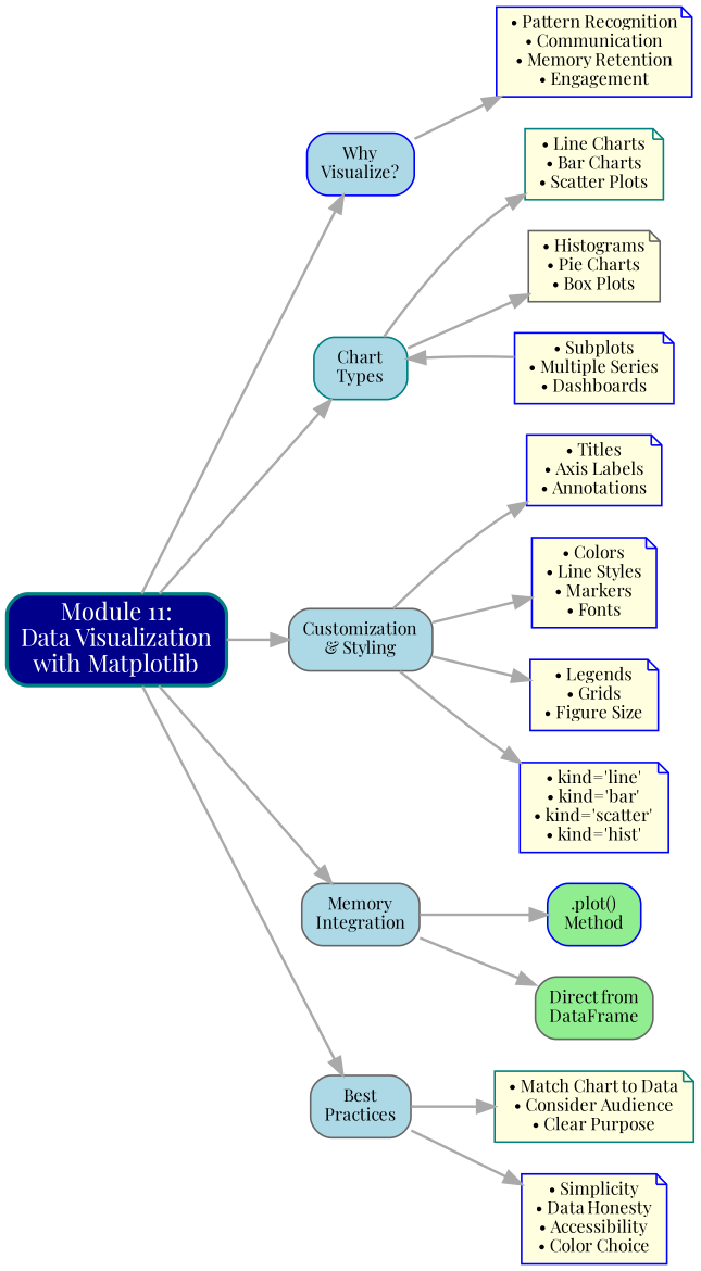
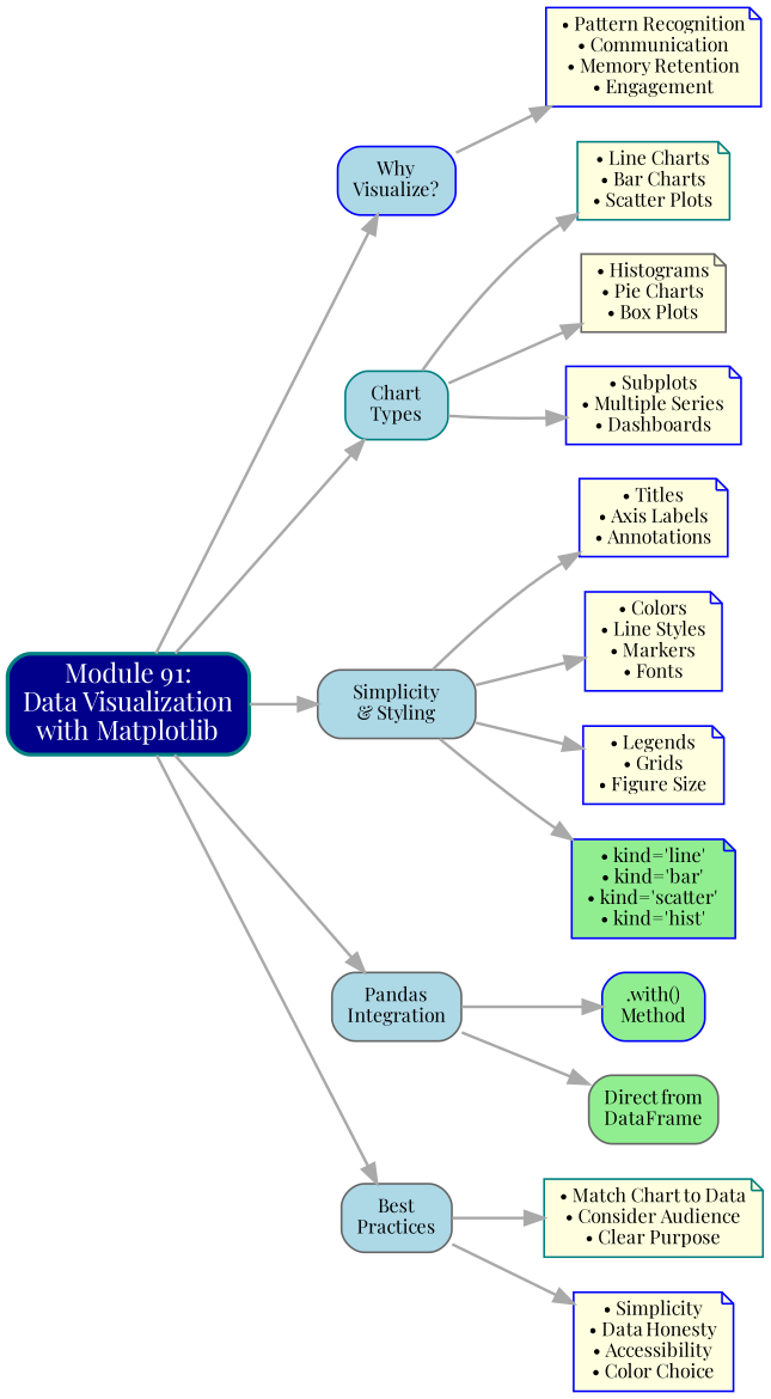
  digraph {
    fontname="Playfair Display"
    rankdir=LR
    node [color=blue fillcolor=lightyellow fontname="Playfair Display" fontsize=10 shape=note style="rounded,filled"]
    edge [color=darkgray fontname="Playfair Display" penwidth=1.5]
-   n1 [color=teal fillcolor=darkblue fontcolor=white fontsize=14 label="Module 11:\nData Visualization\nwith Matplotlib" penwidth=2 shape=box]
+   n1 [color=teal fillcolor=darkblue fontcolor=white fontsize=14 label="Module 91:\nData Visualization\nwith Matplotlib" penwidth=2 shape=box]
    n2 [fillcolor=lightblue label="Why\nVisualize?" shape=box]
    n3 [color=teal fillcolor=lightblue label="Chart\nTypes" shape=box]
-   n4 [color=gray40 fillcolor=lightblue label="Customization\n& Styling" shape=box]
-   n5 [color=gray40 fillcolor=lightblue label="Memory\nIntegration" shape=box]
+   n4 [color=gray40 fillcolor=lightblue label="Simplicity\n& Styling" shape=box]
+   n5 [color=gray40 fillcolor=lightblue label="Pandas\nIntegration" shape=box]
    n6 [color=gray40 fillcolor=lightblue label="Best\nPractices" shape=box]
    n7 [label="• Pattern Recognition\n• Communication\n• Memory Retention\n• Engagement"]
    n8 [color=teal label="• Line Charts\n• Bar Charts\n• Scatter Plots"]
    n9 [color=gray40 label="• Histograms\n• Pie Charts\n• Box Plots"]
    n10 [label="• Subplots\n• Multiple Series\n• Dashboards"]
    n11 [label="• Titles\n• Axis Labels\n• Annotations"]
    n12 [label="• Colors\n• Line Styles\n• Markers\n• Fonts"]
    n13 [label="• Legends\n• Grids\n• Figure Size"]
-   n14 [label="• kind='line'\n• kind='bar'\n• kind='scatter'\n• kind='hist'"]
-   n15 [fillcolor=lightgreen label=".plot()\nMethod" shape=box]
+   n14 [fillcolor=lightgreen label="• kind='line'\n• kind='bar'\n• kind='scatter'\n• kind='hist'"]
+   n15 [fillcolor=lightgreen label=".with()\nMethod" shape=box]
    n16 [color=gray40 fillcolor=lightgreen label="Direct from\nDataFrame" shape=box]
    n17 [color=teal label="• Match Chart to Data\n• Consider Audience\n• Clear Purpose"]
    n18 [label="• Simplicity\n• Data Honesty\n• Accessibility\n• Color Choice"]
    n1 -> n2
    n1 -> n3
    n1 -> n4
    n1 -> n5
    n1 -> n6
    n2 -> n7
    n3 -> n8
    n3 -> n9
-   n10 -> n3
+   n3 -> n10
    n4 -> n11
    n4 -> n12
    n4 -> n13
    n4 -> n14
    n5 -> n15
    n5 -> n16
    n6 -> n17
    n6 -> n18
  }
